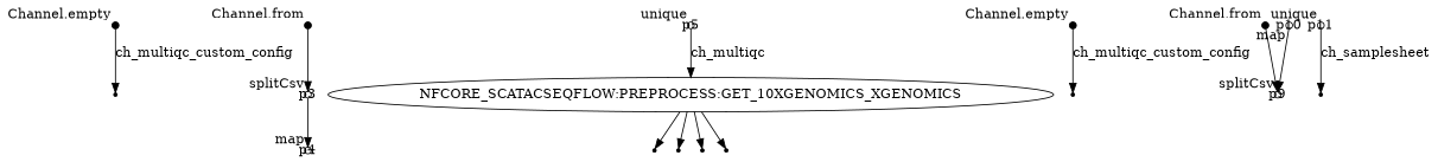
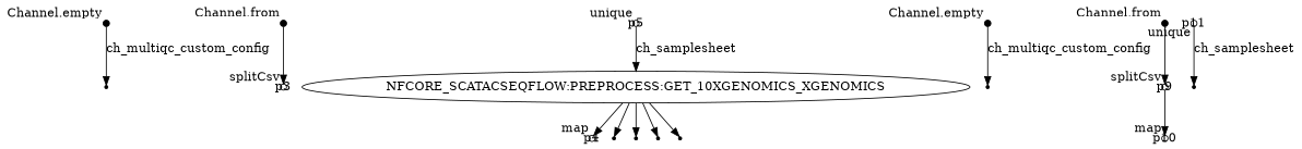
  digraph {
    node [fixedsize=true shape=point]
    p0 [width=0.1 xlabel="Channel.empty"]
    p1 [fixedsize=""]
    p2 [width=0.1 xlabel="Channel.from"]
    p3 [shape=circle width=0.1 xlabel=splitCsv]
    p4 [shape=circle width=0.1 xlabel=map]
    p5 [shape=circle width=0.1 xlabel=unique]
    n7 [label="NFCORE_SCATACSEQFLOW:PREPROCESS:GET_10XGENOMICS_XGENOMICS" fixedsize="" shape=""]
    p17 [fixedsize=""]
    p16 [fixedsize=""]
    p15 [fixedsize=""]
    p14 [fixedsize=""]
    p6 [width=0.1 xlabel="Channel.empty"]
    p7 [fixedsize=""]
    p8 [width=0.1 xlabel="Channel.from"]
    p9 [shape=circle width=0.1 xlabel=splitCsv]
    p10 [shape=circle width=0.1 xlabel=map]
    p11 [shape=circle width=0.1 xlabel=unique]
    p12 [fixedsize=""]
    p0 -> p1 [label=ch_multiqc_custom_config]
    p2 -> p3
-   p3 -> p4
-   p5 -> n7 [label=ch_multiqc]
+   n7 -> p4
+   p5 -> n7 [label=ch_samplesheet]
    n7 -> p17
    n7 -> p16
    n7 -> p15
    n7 -> p14
    p6 -> p7 [label=ch_multiqc_custom_config]
    p8 -> p9
-   p10 -> p9
+   p9 -> p10
    p11 -> p12 [label=ch_samplesheet]
  }
